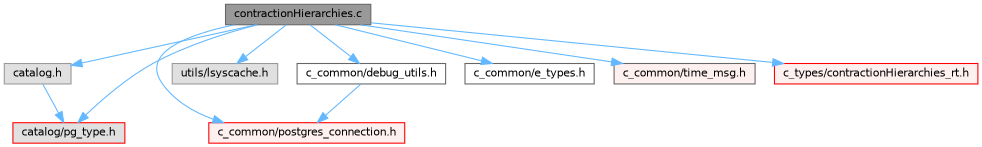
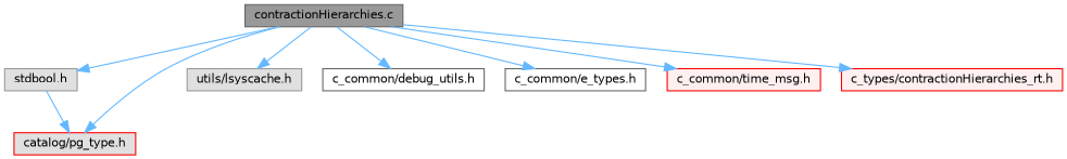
  digraph {
    node [color=red fillcolor="#E0E0E0" fontname=Helvetica fontsize=10 shape=box style=filled]
    edge [color=steelblue1 fontname=Helvetica fontsize=10 labelfontname=Helvetica labelfontsize=10 style=solid]
    n1 [color=gray40 fillcolor=grey60 fontcolor=black height=0.2 label="contractionHierarchies.c" width=0.4]
-   n2 [color=grey60 height=0.2 label="catalog.h" width=0.4]
-   n3 [fillcolor="#FFF0F0" height=0.2 label="c_common/postgres_connection.h" width=0.4]
+   n2 [color=grey60 height=0.2 label="stdbool.h" width=0.4]
    n4 [height=0.2 label="catalog/pg_type.h" width=0.4]
    n5 [color=grey60 height=0.2 label="utils/lsyscache.h" width=0.4]
    n6 [color=grey40 fillcolor=white height=0.2 label="c_common/debug_utils.h" width=0.4]
    n7 [color=grey40 fillcolor=white height=0.2 label="c_common/e_types.h" width=0.4]
-   n8 [color=grey40 fillcolor="#FFF0F0" height=0.2 label="c_common/time_msg.h" width=0.4]
+   n8 [fillcolor="#FFF0F0" height=0.2 label="c_common/time_msg.h" width=0.4]
    n9 [fillcolor="#FFF0F0" height=0.2 label="c_types/contractionHierarchies_rt.h" width=0.4]
    n1 -> n2
-   n1 -> n3
    n1 -> n4
    n1 -> n5
    n1 -> n6
    n1 -> n7
    n1 -> n8
    n1 -> n9
    n2 -> n4
-   n6 -> n3
  }
